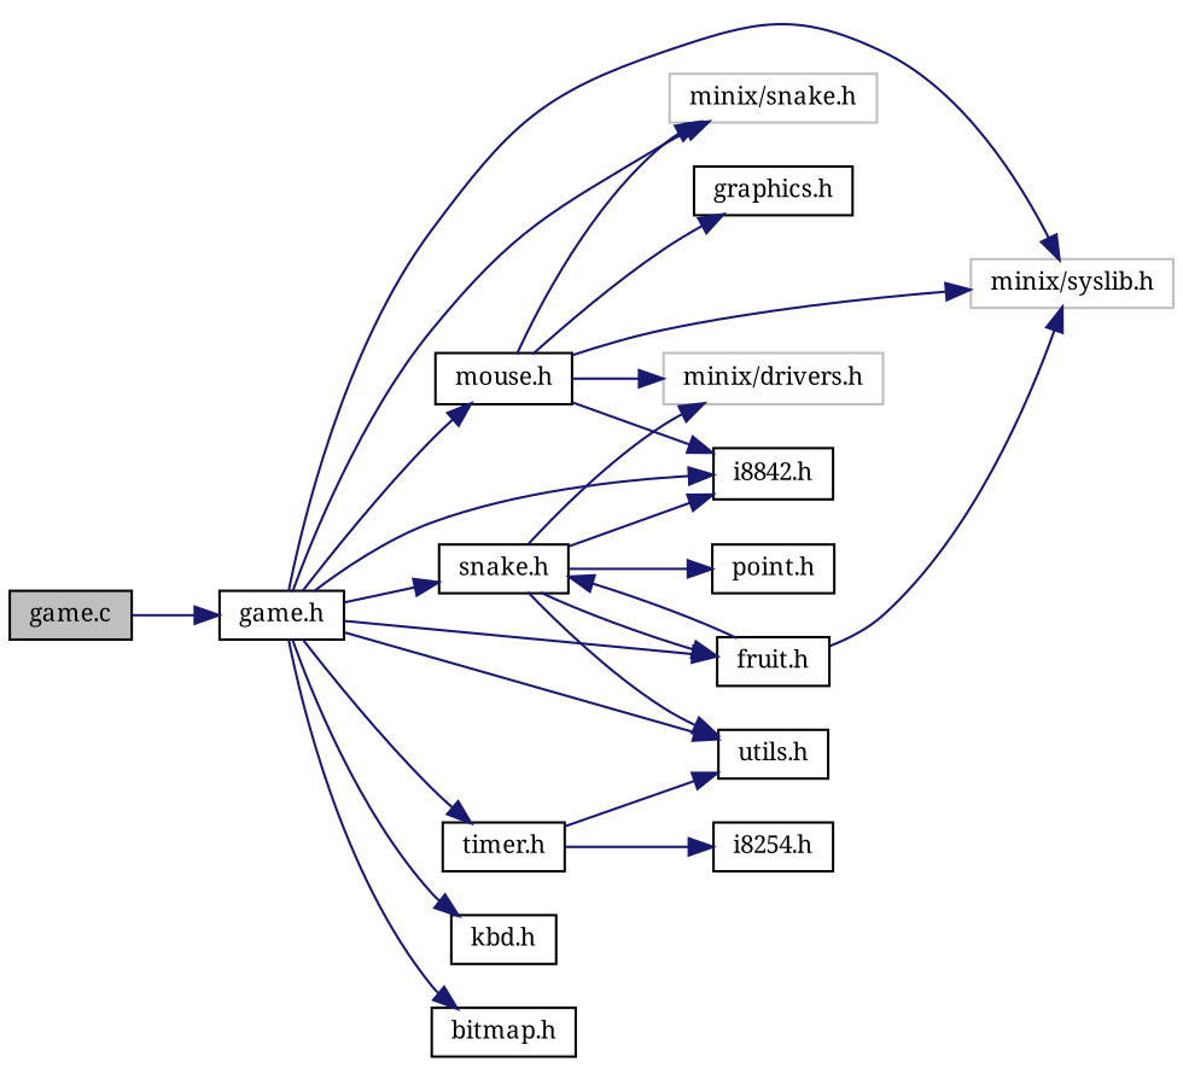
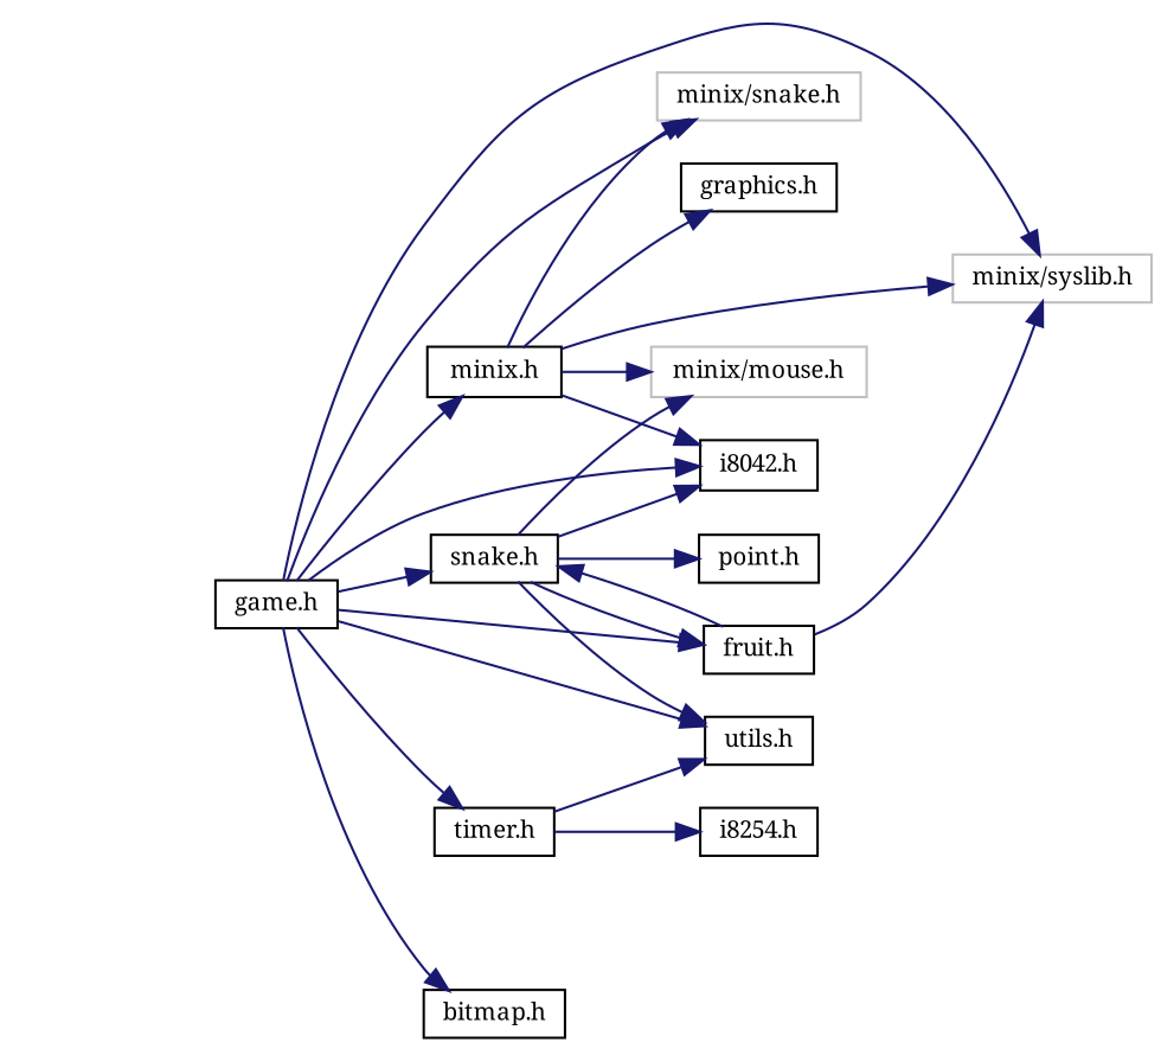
  digraph {
    fontname="Noto Serif"
    rankdir=LR
    node [color=black fillcolor=white fontname="Noto Serif" fontsize=10 shape=record style=filled]
    edge [color=midnightblue fontname="Noto Serif" fontsize=10 labelfontname=Helvetica labelfontsize=10 style=solid]
-   n1 [fillcolor=grey75 fontcolor=black height=0.2 label="game.c" width=0.4]
    n2 [height=0.2 label="game.h" width=0.4]
    n3 [color=grey75 height=0.2 label="minix/syslib.h" width=0.4]
    n4 [color=grey75 height=0.2 label="minix/snake.h" width=0.4]
    n5 [height=0.2 label="timer.h" width=0.4]
    n6 [height=0.2 label="utils.h" width=0.4]
-   n7 [height=0.2 label="kbd.h" width=0.4]
-   n8 [height=0.2 label="mouse.h" width=0.4]
-   n9 [height=0.2 label="i8842.h" width=0.4]
+   n8 [height=0.2 label="minix.h" width=0.4]
+   n9 [height=0.2 label="i8042.h" width=0.4]
    n10 [height=0.2 label="bitmap.h" width=0.4]
    n11 [height=0.2 label="snake.h" width=0.4]
    n12 [height=0.2 label="fruit.h" width=0.4]
-   n13 [color=grey75 height=0.2 label="minix/drivers.h" width=0.4]
+   n13 [color=grey75 height=0.2 label="minix/mouse.h" width=0.4]
    n14 [height=0.2 label="i8254.h" width=0.4]
    n15 [height=0.2 label="graphics.h" width=0.4]
    n16 [height=0.2 label="point.h" width=0.4]
-   n1 -> n2
    n2 -> n3
    n2 -> n4
    n2 -> n5
    n2 -> n6
-   n2 -> n7
    n2 -> n8
    n2 -> n9
    n2 -> n10
    n2 -> n11
    n2 -> n12
    n5 -> n6
    n5 -> n14
    n8 -> n3
    n8 -> n4
    n8 -> n9
    n8 -> n13
    n8 -> n15
    n11 -> n6
    n11 -> n9
    n11 -> n12
    n11 -> n13
    n11 -> n16
    n12 -> n3
    n12 -> n11
  }
